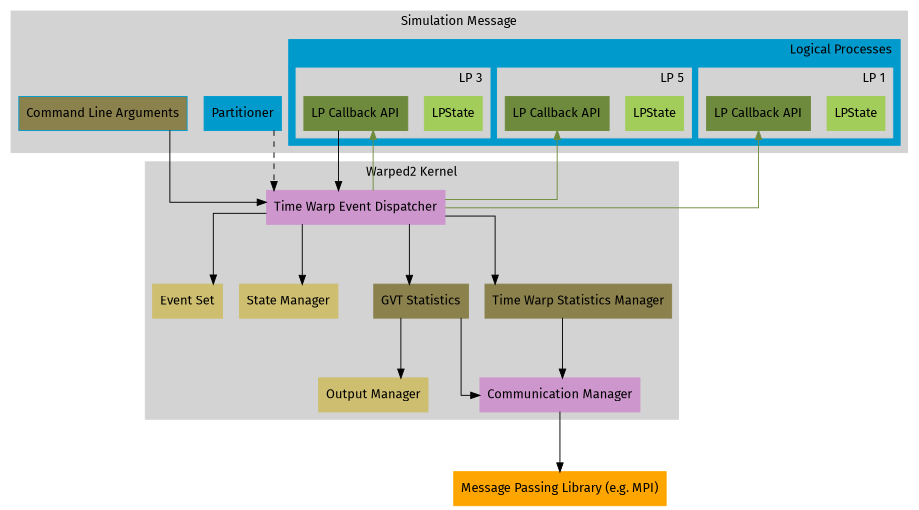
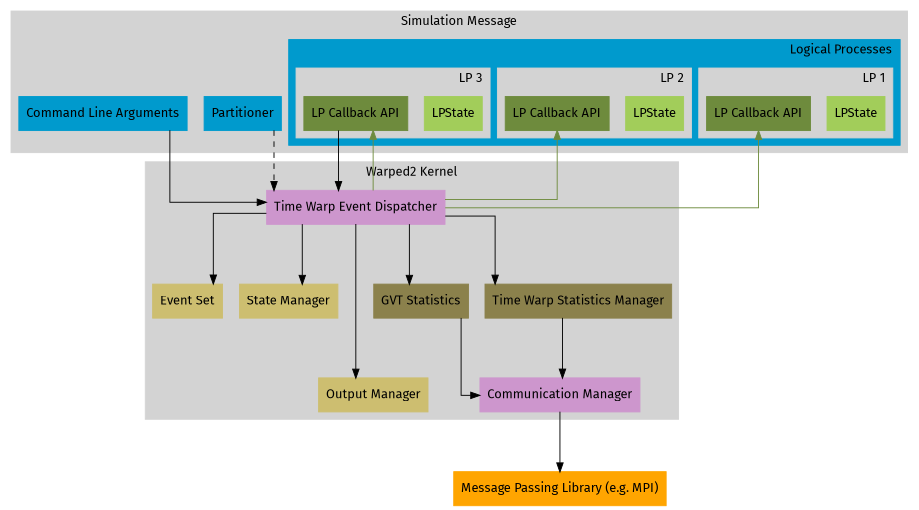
  digraph {
    compound=true
    fontname="Fira Sans"
    ranksep=0.9
    splines=ortho
    node [color=darkolivegreen3 fontname="Fira Sans" shape=record style=filled]
    edge [fontname="Fira Sans"]
    n1 [label=LPState]
    n2 [color=darkolivegreen4 label="LP Callback API"]
    n3 [label=LPState]
    n4 [color=darkolivegreen4 label="LP Callback API"]
    n5 [label=LPState]
    n6 [color=darkolivegreen4 label="LP Callback API"]
    n7 [color=deepskyblue3 label=Partitioner]
-   n8 [color=deepskyblue3 label="Command Line Arguments" fillcolor=lightgoldenrod4]
+   n8 [color=deepskyblue3 label="Command Line Arguments"]
    n9 [color=plum3 label="Time Warp Event Dispatcher"]
    n10 [color=plum3 label="Communication Manager"]
    n11 [color=lightgoldenrod3 label="Event Set"]
    n12 [color=lightgoldenrod3 label="State Manager"]
    n13 [color=lightgoldenrod3 label="Output Manager"]
    n14 [color=lightgoldenrod4 label="GVT Statistics"]
    n15 [color=lightgoldenrod4 label="Time Warp Statistics Manager"]
    n16 [color=orange label="Message Passing Library (e.g. MPI)"]
    subgraph cluster_1 {
      color=lightgrey
      label="Simulation Message"
      style=filled
      n7
      n8
      subgraph cluster_2 {
        color=deepskyblue3
        label="Logical Processes"
        labeljust=r
        style=filled
        subgraph cluster_3 {
          color=lightgrey
-         label="LP 5"
+         label="LP 2"
          labeljust=r
          style=filled
          n1
          n2
        }
        subgraph cluster_4 {
          color=lightgrey
          label="LP 1"
          labeljust=r
          style=filled
          n3
          n4
        }
        subgraph cluster_5 {
          color=lightgrey
          label="LP 3"
          labeljust=r
          style=filled
          n5
          n6
        }
      }
    }
    subgraph cluster_6 {
      color=lightgrey
      label="Warped2 Kernel"
      style=filled
      n9
      n10
      n11
      n12
      n13
      n14
      n15
    }
    n6 -> n9
    n7 -> n9 [style=dashed]
    n8 -> n9 [style=solid]
    n9 -> n2 [color=darkolivegreen4]
    n9 -> n4 [color=darkolivegreen4]
    n9 -> n6 [color=darkolivegreen4]
    n9 -> n11
    n9 -> n12
-   n14 -> n13
+   n9 -> n13
    n9 -> n14
    n9 -> n15
    n10 -> n16
    n14 -> n10
    n15 -> n10
  }
